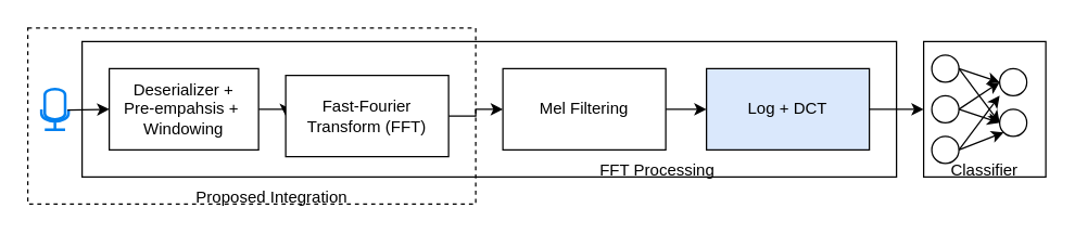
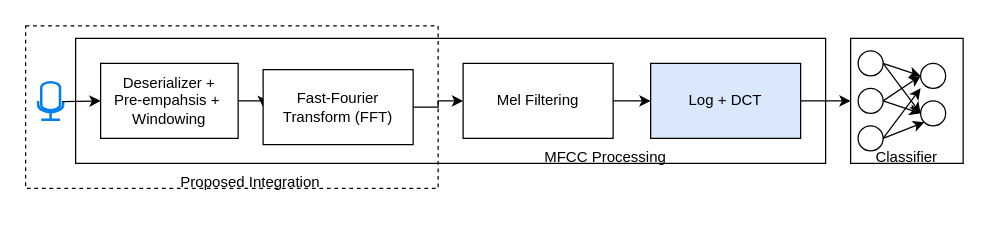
  <mxCell id="0" />
  <mxCell id="1" parent="0" />
  <mxCell id="2" value="" style="rounded=0;whiteSpace=wrap;html=1;" vertex="1" parent="1"><mxGeometry x="60" y="30" width="600" height="100" as="geometry" /></mxCell>
  <mxCell id="3" value="" style="rounded=0;dashed=1;whiteSpace=wrap;html=1;fillColor=none;" vertex="1" parent="1"><mxGeometry x="20" y="20" width="330" height="130" as="geometry" /></mxCell>
  <mxCell id="4" style="edgeStyle=orthogonalEdgeStyle;rounded=0;orthogonalLoop=1;jettySize=auto;html=1;exitX=1;exitY=0.5;exitDx=0;exitDy=0;entryX=0;entryY=0.5;entryDx=0;entryDy=0;" edge="1" parent="1" source="5" target="8"><mxGeometry relative="1" as="geometry" /></mxCell>
  <mxCell id="5" value="Deserializer +&lt;div&gt;Pre-empahsis +&amp;nbsp;&lt;div&gt;Windowing&lt;/div&gt;&lt;/div&gt;" style="rounded=0;whiteSpace=wrap;html=1;" vertex="1" parent="1"><mxGeometry x="80" y="50" width="110" height="60" as="geometry" /></mxCell>
  <mxCell id="6" value="" style="html=1;verticalLabelPosition=bottom;align=center;labelBackgroundColor=#ffffff;verticalAlign=top;strokeWidth=2;strokeColor=#0080F0;shadow=0;dashed=0;shape=mxgraph.ios7.icons.microphone;" vertex="1" parent="1"><mxGeometry x="30" y="65" width="20" height="30" as="geometry" /></mxCell>
  <mxCell id="7" style="edgeStyle=orthogonalEdgeStyle;rounded=0;orthogonalLoop=1;jettySize=auto;html=1;exitX=1;exitY=0.5;exitDx=0;exitDy=0;entryX=0;entryY=0.5;entryDx=0;entryDy=0;" edge="1" parent="1" source="8" target="10"><mxGeometry relative="1" as="geometry" /></mxCell>
  <mxCell id="8" value="Fast-Fourier Transform (FFT)" style="rounded=0;whiteSpace=wrap;html=1;" vertex="1" parent="1"><mxGeometry x="210" y="55" width="120" height="60" as="geometry" /></mxCell>
  <mxCell id="9" style="edgeStyle=orthogonalEdgeStyle;rounded=0;orthogonalLoop=1;jettySize=auto;html=1;exitX=1;exitY=0.5;exitDx=0;exitDy=0;entryX=0;entryY=0.5;entryDx=0;entryDy=0;" edge="1" parent="1" source="10" target="12"><mxGeometry relative="1" as="geometry" /></mxCell>
  <mxCell id="10" value="Mel Filtering" style="rounded=0;whiteSpace=wrap;html=1;" vertex="1" parent="1"><mxGeometry x="370" y="50" width="120" height="60" as="geometry" /></mxCell>
  <mxCell id="11" style="edgeStyle=orthogonalEdgeStyle;rounded=0;orthogonalLoop=1;jettySize=auto;html=1;exitX=1;exitY=0.5;exitDx=0;exitDy=0;entryX=0;entryY=0.5;entryDx=0;entryDy=0;" edge="1" parent="1" source="12" target="14"><mxGeometry relative="1" as="geometry" /></mxCell>
  <mxCell id="12" value="Log + DCT" style="rounded=0;whiteSpace=wrap;html=1;fillColor=#dae8fc;" vertex="1" parent="1"><mxGeometry x="520" y="50" width="120" height="60" as="geometry" /></mxCell>
  <mxCell id="13" value="" style="group" vertex="1" connectable="0" parent="1"><mxGeometry x="680" y="30" width="90" height="100" as="geometry" /></mxCell>
  <mxCell id="14" value="" style="rounded=0;whiteSpace=wrap;html=1;" vertex="1" parent="13"><mxGeometry width="90" height="100" as="geometry" /></mxCell>
  <mxCell id="15" value="" style="ellipse;whiteSpace=wrap;html=1;aspect=fixed;" vertex="1" parent="13"><mxGeometry x="6" y="10" width="20" height="20" as="geometry" /></mxCell>
  <mxCell id="16" value="" style="ellipse;whiteSpace=wrap;html=1;aspect=fixed;" vertex="1" parent="13"><mxGeometry x="6" y="40" width="20" height="20" as="geometry" /></mxCell>
  <mxCell id="17" value="" style="ellipse;whiteSpace=wrap;html=1;aspect=fixed;" vertex="1" parent="13"><mxGeometry x="6" y="70" width="20" height="20" as="geometry" /></mxCell>
  <mxCell id="18" value="" style="ellipse;whiteSpace=wrap;html=1;aspect=fixed;" vertex="1" parent="13"><mxGeometry x="56" y="20" width="20" height="20" as="geometry" /></mxCell>
  <mxCell id="19" value="" style="ellipse;whiteSpace=wrap;html=1;aspect=fixed;" vertex="1" parent="13"><mxGeometry x="56" y="50" width="20" height="20" as="geometry" /></mxCell>
  <mxCell id="20" value="" style="endArrow=classic;html=1;rounded=0;exitX=1;exitY=0.5;exitDx=0;exitDy=0;entryX=0;entryY=0.5;entryDx=0;entryDy=0;" edge="1" parent="13" source="15" target="18"><mxGeometry width="50" height="50" relative="1" as="geometry"><mxPoint x="36" y="-60" as="sourcePoint" /><mxPoint x="86" y="-110" as="targetPoint" /></mxGeometry></mxCell>
  <mxCell id="21" value="" style="endArrow=classic;html=1;rounded=0;exitX=1;exitY=0.5;exitDx=0;exitDy=0;entryX=0;entryY=0.5;entryDx=0;entryDy=0;" edge="1" parent="13" source="15" target="19"><mxGeometry width="50" height="50" relative="1" as="geometry"><mxPoint x="36" y="-60" as="sourcePoint" /><mxPoint x="86" y="-110" as="targetPoint" /></mxGeometry></mxCell>
  <mxCell id="22" value="" style="endArrow=classic;html=1;rounded=0;exitX=1;exitY=0.5;exitDx=0;exitDy=0;entryX=0;entryY=0.5;entryDx=0;entryDy=0;" edge="1" parent="13" source="16" target="18"><mxGeometry width="50" height="50" relative="1" as="geometry"><mxPoint x="36" y="-60" as="sourcePoint" /><mxPoint x="86" y="-110" as="targetPoint" /></mxGeometry></mxCell>
  <mxCell id="23" value="" style="endArrow=classic;html=1;rounded=0;exitX=1;exitY=0.5;exitDx=0;exitDy=0;entryX=0;entryY=0.5;entryDx=0;entryDy=0;" edge="1" parent="13" source="16" target="19"><mxGeometry width="50" height="50" relative="1" as="geometry"><mxPoint x="36" y="-60" as="sourcePoint" /><mxPoint x="86" y="-110" as="targetPoint" /></mxGeometry></mxCell>
  <mxCell id="24" value="" style="endArrow=classic;html=1;rounded=0;exitX=1;exitY=0.5;exitDx=0;exitDy=0;" edge="1" parent="13" source="17"><mxGeometry width="50" height="50" relative="1" as="geometry"><mxPoint x="36" y="-60" as="sourcePoint" /><mxPoint x="56" y="40" as="targetPoint" /></mxGeometry></mxCell>
  <mxCell id="25" value="" style="endArrow=classic;html=1;rounded=0;exitX=1;exitY=0.5;exitDx=0;exitDy=0;entryX=0;entryY=1;entryDx=0;entryDy=0;" edge="1" parent="13" source="17" target="19"><mxGeometry width="50" height="50" relative="1" as="geometry"><mxPoint x="36" y="-60" as="sourcePoint" /><mxPoint x="86" y="-110" as="targetPoint" /></mxGeometry></mxCell>
  <mxCell id="26" value="" style="endArrow=classic;html=1;rounded=0;exitX=0.967;exitY=0.522;exitDx=0;exitDy=0;exitPerimeter=0;entryX=0;entryY=0.5;entryDx=0;entryDy=0;" edge="1" parent="1" source="6" target="5"><mxGeometry width="50" height="50" relative="1" as="geometry"><mxPoint x="360" y="180" as="sourcePoint" /><mxPoint x="410" y="130" as="targetPoint" /></mxGeometry></mxCell>
  <mxCell id="27" value="Classifier" style="text;strokeColor=none;align=center;fillColor=none;html=1;verticalAlign=middle;whiteSpace=wrap;rounded=0;" vertex="1" parent="1"><mxGeometry x="695" y="110" width="60" height="30" as="geometry" /></mxCell>
- <mxCell id="28" value="FFT Processing" style="text;strokeColor=none;align=center;fillColor=none;html=1;verticalAlign=middle;whiteSpace=wrap;rounded=0;" vertex="1" parent="1"><mxGeometry x="414" y="110" width="140" height="30" as="geometry" /></mxCell>
+ <mxCell id="28" value="MFCC Processing" style="text;strokeColor=none;align=center;fillColor=none;html=1;verticalAlign=middle;whiteSpace=wrap;rounded=0;" vertex="1" parent="1"><mxGeometry x="414" y="110" width="140" height="30" as="geometry" /></mxCell>
  <mxCell id="29" value="Proposed Integration" style="text;strokeColor=none;align=center;fillColor=none;html=1;verticalAlign=middle;whiteSpace=wrap;rounded=0;" vertex="1" parent="1"><mxGeometry x="130" y="130" width="140" height="30" as="geometry" /></mxCell>
